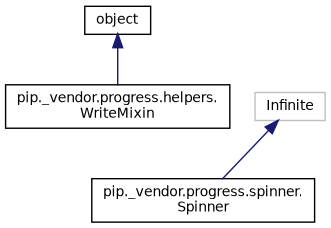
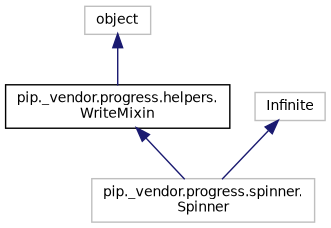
  digraph {
    node [color=black fillcolor=white fontname=Helvetica fontsize=10 shape=record style=filled]
    edge [color=midnightblue dir=back fontname=Helvetica fontsize=10 labelfontname=Helvetica labelfontsize=10 style=solid]
-   n1 [height=0.2 label="pip._vendor.progress.spinner.\lSpinner" width=0.4]
+   n1 [color=grey75 height=0.2 label="pip._vendor.progress.spinner.\lSpinner" width=0.4]
    n2 [height=0.2 label="pip._vendor.progress.helpers.\lWriteMixin" width=0.4]
-   n3 [height=0.2 label=object width=0.4]
+   n3 [color=grey75 height=0.2 label=object width=0.4]
    n4 [color=grey75 height=0.2 label=Infinite width=0.4]
+   n2 -> n1
    n3 -> n2
    n4 -> n1
  }
